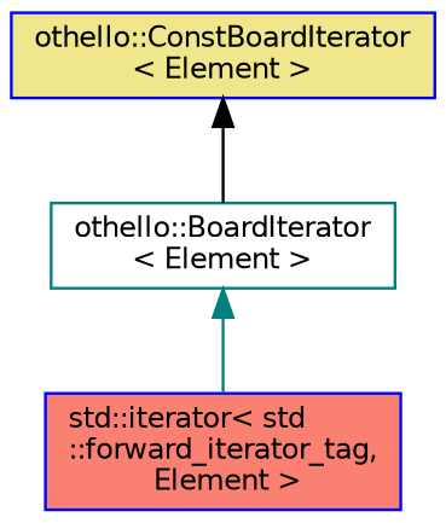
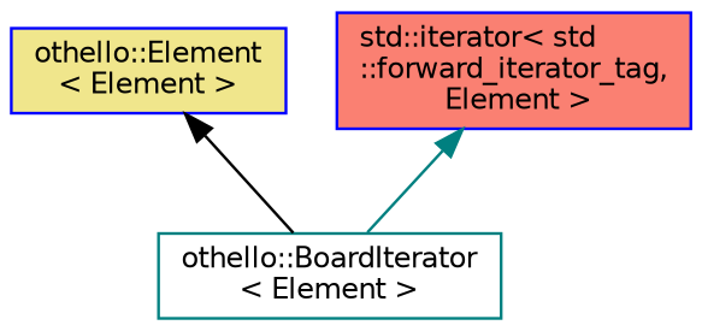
  digraph {
    node [color=blue fontname=Helvetica fontsize=10 shape=record style=filled]
    edge [dir=back fontname=Helvetica fontsize=10 labelfontname=Helvetica labelfontsize=10 style=solid]
-   n1 [fillcolor=khaki fontcolor=black height=0.2 label="othello::ConstBoardIterator\l\< Element \>" width=0.4]
+   n1 [fillcolor=khaki fontcolor=black height=0.2 label="othello::Element\l\< Element \>" width=0.4]
    n2 [color=teal fillcolor=white height=0.2 label="othello::BoardIterator\l\< Element \>" width=0.4]
    n3 [fillcolor=salmon height=0.2 label="std::iterator\< std\l::forward_iterator_tag,\l Element \>" width=0.4]
    n1 -> n2 [color=black]
-   n2 -> n3 [color=teal]
+   n3 -> n2 [color=teal]
  }
